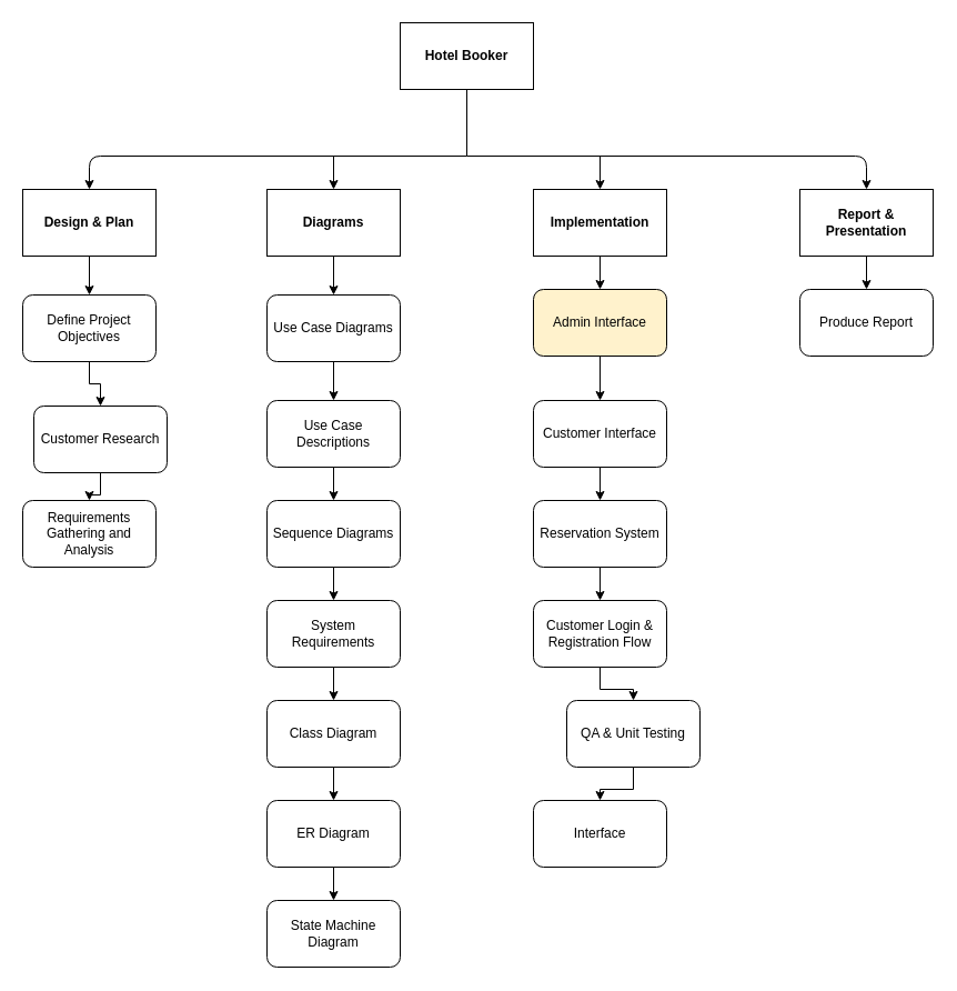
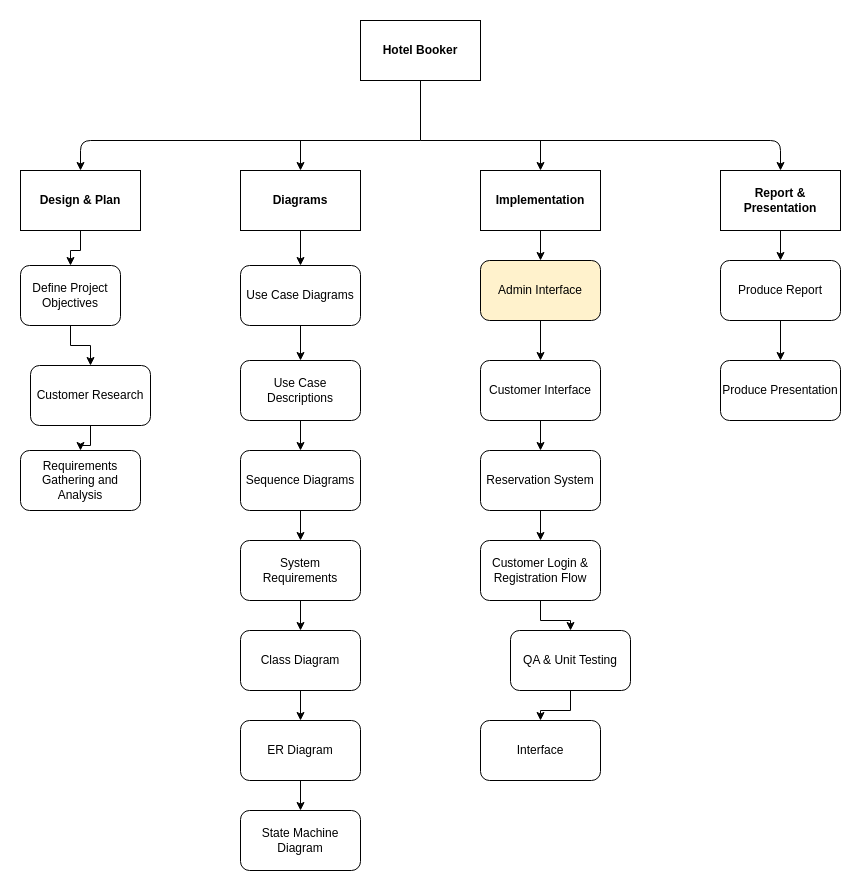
  <mxCell id="0" />
  <mxCell id="1" parent="0" />
  <mxCell id="2" value="&lt;b&gt;Hotel Booker&lt;/b&gt;" style="rounded=0;whiteSpace=wrap;html=1;" vertex="1" parent="1"><mxGeometry x="360" y="20" width="120" height="60" as="geometry" /></mxCell>
  <mxCell id="3" style="edgeStyle=orthogonalEdgeStyle;rounded=0;orthogonalLoop=1;jettySize=auto;html=1;entryX=0.5;entryY=0;entryDx=0;entryDy=0;" edge="1" parent="1" source="4" target="17"><mxGeometry relative="1" as="geometry" /></mxCell>
  <mxCell id="4" value="Design &amp;amp; Plan" style="rounded=0;whiteSpace=wrap;html=1;fontStyle=1" vertex="1" parent="1"><mxGeometry x="20" y="170" width="120" height="60" as="geometry" /></mxCell>
  <mxCell id="5" style="edgeStyle=orthogonalEdgeStyle;rounded=0;orthogonalLoop=1;jettySize=auto;html=1;entryX=0.5;entryY=0;entryDx=0;entryDy=0;" edge="1" parent="1" source="6" target="22"><mxGeometry relative="1" as="geometry" /></mxCell>
  <mxCell id="6" value="Diagrams" style="rounded=0;whiteSpace=wrap;html=1;fontStyle=1" vertex="1" parent="1"><mxGeometry x="240" y="170" width="120" height="60" as="geometry" /></mxCell>
  <mxCell id="7" style="edgeStyle=orthogonalEdgeStyle;rounded=0;orthogonalLoop=1;jettySize=auto;html=1;entryX=0.5;entryY=0;entryDx=0;entryDy=0;" edge="1" parent="1" source="8" target="35"><mxGeometry relative="1" as="geometry" /></mxCell>
  <mxCell id="8" value="Implementation" style="rounded=0;whiteSpace=wrap;html=1;fontStyle=1" vertex="1" parent="1"><mxGeometry x="480" y="170" width="120" height="60" as="geometry" /></mxCell>
  <mxCell id="9" style="edgeStyle=orthogonalEdgeStyle;rounded=0;orthogonalLoop=1;jettySize=auto;html=1;entryX=0.5;entryY=0;entryDx=0;entryDy=0;" edge="1" parent="1" source="10" target="46"><mxGeometry relative="1" as="geometry" /></mxCell>
  <mxCell id="10" value="Report &amp;amp; Presentation" style="rounded=0;whiteSpace=wrap;html=1;fontStyle=1" vertex="1" parent="1"><mxGeometry x="720" y="170" width="120" height="60" as="geometry" /></mxCell>
  <mxCell id="11" value="" style="endArrow=none;html=1;entryX=0.5;entryY=1;entryDx=0;entryDy=0;" edge="1" parent="1" target="2"><mxGeometry width="50" height="50" relative="1" as="geometry"><mxPoint x="420" y="140" as="sourcePoint" /><mxPoint x="430" y="350" as="targetPoint" /></mxGeometry></mxCell>
  <mxCell id="12" value="" style="endArrow=classic;html=1;entryX=0.5;entryY=0;entryDx=0;entryDy=0;" edge="1" parent="1" target="4"><mxGeometry width="50" height="50" relative="1" as="geometry"><mxPoint x="420" y="140" as="sourcePoint" /><mxPoint x="430" y="350" as="targetPoint" /><Array as="points"><mxPoint x="80" y="140" /></Array></mxGeometry></mxCell>
  <mxCell id="13" value="" style="endArrow=classic;html=1;entryX=0.5;entryY=0;entryDx=0;entryDy=0;" edge="1" parent="1" target="6"><mxGeometry width="50" height="50" relative="1" as="geometry"><mxPoint x="300" y="140" as="sourcePoint" /><mxPoint x="430" y="350" as="targetPoint" /></mxGeometry></mxCell>
  <mxCell id="14" value="" style="endArrow=classic;html=1;entryX=0.5;entryY=0;entryDx=0;entryDy=0;" edge="1" parent="1" target="10"><mxGeometry width="50" height="50" relative="1" as="geometry"><mxPoint x="420" y="140" as="sourcePoint" /><mxPoint x="430" y="350" as="targetPoint" /><Array as="points"><mxPoint x="780" y="140" /></Array></mxGeometry></mxCell>
  <mxCell id="15" value="" style="endArrow=classic;html=1;entryX=0.5;entryY=0;entryDx=0;entryDy=0;" edge="1" parent="1" target="8"><mxGeometry width="50" height="50" relative="1" as="geometry"><mxPoint x="540" y="140" as="sourcePoint" /><mxPoint x="310" y="180" as="targetPoint" /></mxGeometry></mxCell>
  <mxCell id="16" style="edgeStyle=orthogonalEdgeStyle;rounded=0;orthogonalLoop=1;jettySize=auto;html=1;entryX=0.5;entryY=0;entryDx=0;entryDy=0;" edge="1" parent="1" source="17" target="19"><mxGeometry relative="1" as="geometry" /></mxCell>
- <mxCell id="17" value="Define Project Objectives" style="rounded=1;whiteSpace=wrap;html=1;" vertex="1" parent="1"><mxGeometry x="20" y="265" width="120" height="60" as="geometry" /></mxCell>
+ <mxCell id="17" value="Define Project Objectives" style="rounded=1;whiteSpace=wrap;html=1;" vertex="1" parent="1"><mxGeometry x="20" y="265" width="100" height="60" as="geometry" /></mxCell>
  <mxCell id="18" style="edgeStyle=orthogonalEdgeStyle;rounded=0;orthogonalLoop=1;jettySize=auto;html=1;entryX=0.5;entryY=0;entryDx=0;entryDy=0;" edge="1" parent="1" source="19" target="20"><mxGeometry relative="1" as="geometry" /></mxCell>
  <mxCell id="19" value="Customer Research" style="rounded=1;whiteSpace=wrap;html=1;" vertex="1" parent="1"><mxGeometry x="30" y="365" width="120" height="60" as="geometry" /></mxCell>
  <mxCell id="20" value="Requirements Gathering and Analysis" style="rounded=1;whiteSpace=wrap;html=1;" vertex="1" parent="1"><mxGeometry x="20" y="450" width="120" height="60" as="geometry" /></mxCell>
  <mxCell id="21" style="edgeStyle=orthogonalEdgeStyle;rounded=0;orthogonalLoop=1;jettySize=auto;html=1;entryX=0.5;entryY=0;entryDx=0;entryDy=0;" edge="1" parent="1" source="22" target="24"><mxGeometry relative="1" as="geometry" /></mxCell>
  <mxCell id="22" value="Use Case Diagrams" style="rounded=1;whiteSpace=wrap;html=1;" vertex="1" parent="1"><mxGeometry x="240" y="265" width="120" height="60" as="geometry" /></mxCell>
  <mxCell id="23" style="edgeStyle=orthogonalEdgeStyle;rounded=0;orthogonalLoop=1;jettySize=auto;html=1;entryX=0.5;entryY=0;entryDx=0;entryDy=0;" edge="1" parent="1" source="24" target="26"><mxGeometry relative="1" as="geometry" /></mxCell>
  <mxCell id="24" value="Use Case Descriptions" style="rounded=1;whiteSpace=wrap;html=1;" vertex="1" parent="1"><mxGeometry x="240" y="360" width="120" height="60" as="geometry" /></mxCell>
  <mxCell id="25" style="edgeStyle=orthogonalEdgeStyle;rounded=0;orthogonalLoop=1;jettySize=auto;html=1;" edge="1" parent="1" source="26" target="28"><mxGeometry relative="1" as="geometry" /></mxCell>
  <mxCell id="26" value="Sequence Diagrams" style="rounded=1;whiteSpace=wrap;html=1;" vertex="1" parent="1"><mxGeometry x="240" y="450" width="120" height="60" as="geometry" /></mxCell>
  <mxCell id="27" style="edgeStyle=orthogonalEdgeStyle;rounded=0;orthogonalLoop=1;jettySize=auto;html=1;" edge="1" parent="1" source="28" target="30"><mxGeometry relative="1" as="geometry" /></mxCell>
  <mxCell id="28" value="System Requirements" style="rounded=1;whiteSpace=wrap;html=1;" vertex="1" parent="1"><mxGeometry x="240" y="540" width="120" height="60" as="geometry" /></mxCell>
  <mxCell id="29" style="edgeStyle=orthogonalEdgeStyle;rounded=0;orthogonalLoop=1;jettySize=auto;html=1;entryX=0.5;entryY=0;entryDx=0;entryDy=0;" edge="1" parent="1" source="30" target="32"><mxGeometry relative="1" as="geometry" /></mxCell>
  <mxCell id="30" value="Class Diagram" style="rounded=1;whiteSpace=wrap;html=1;" vertex="1" parent="1"><mxGeometry x="240" y="630" width="120" height="60" as="geometry" /></mxCell>
  <mxCell id="31" style="edgeStyle=orthogonalEdgeStyle;rounded=0;orthogonalLoop=1;jettySize=auto;html=1;entryX=0.5;entryY=0;entryDx=0;entryDy=0;" edge="1" parent="1" source="32" target="33"><mxGeometry relative="1" as="geometry" /></mxCell>
  <mxCell id="32" value="ER Diagram" style="rounded=1;whiteSpace=wrap;html=1;" vertex="1" parent="1"><mxGeometry x="240" y="720" width="120" height="60" as="geometry" /></mxCell>
  <mxCell id="33" value="State Machine Diagram" style="rounded=1;whiteSpace=wrap;html=1;" vertex="1" parent="1"><mxGeometry x="240" y="810" width="120" height="60" as="geometry" /></mxCell>
  <mxCell id="34" style="edgeStyle=orthogonalEdgeStyle;rounded=0;orthogonalLoop=1;jettySize=auto;html=1;" edge="1" parent="1" source="35" target="37"><mxGeometry relative="1" as="geometry" /></mxCell>
  <mxCell id="35" value="Admin Interface" style="rounded=1;whiteSpace=wrap;html=1;fillColor=#fff2cc;" vertex="1" parent="1"><mxGeometry x="480" y="260" width="120" height="60" as="geometry" /></mxCell>
  <mxCell id="36" style="edgeStyle=orthogonalEdgeStyle;rounded=0;orthogonalLoop=1;jettySize=auto;html=1;entryX=0.5;entryY=0;entryDx=0;entryDy=0;" edge="1" parent="1" source="37" target="39"><mxGeometry relative="1" as="geometry" /></mxCell>
  <mxCell id="37" value="Customer Interface" style="rounded=1;whiteSpace=wrap;html=1;" vertex="1" parent="1"><mxGeometry x="480" y="360" width="120" height="60" as="geometry" /></mxCell>
  <mxCell id="38" style="edgeStyle=orthogonalEdgeStyle;rounded=0;orthogonalLoop=1;jettySize=auto;html=1;entryX=0.5;entryY=0;entryDx=0;entryDy=0;" edge="1" parent="1" source="39" target="41"><mxGeometry relative="1" as="geometry" /></mxCell>
  <mxCell id="39" value="Reservation System" style="rounded=1;whiteSpace=wrap;html=1;" vertex="1" parent="1"><mxGeometry x="480" y="450" width="120" height="60" as="geometry" /></mxCell>
  <mxCell id="40" style="edgeStyle=orthogonalEdgeStyle;rounded=0;orthogonalLoop=1;jettySize=auto;html=1;entryX=0.5;entryY=0;entryDx=0;entryDy=0;" edge="1" parent="1" source="41" target="43"><mxGeometry relative="1" as="geometry" /></mxCell>
  <mxCell id="41" value="Customer Login &amp;amp; Registration Flow" style="rounded=1;whiteSpace=wrap;html=1;" vertex="1" parent="1"><mxGeometry x="480" y="540" width="120" height="60" as="geometry" /></mxCell>
  <mxCell id="42" style="edgeStyle=orthogonalEdgeStyle;rounded=0;orthogonalLoop=1;jettySize=auto;html=1;entryX=0.5;entryY=0;entryDx=0;entryDy=0;" edge="1" parent="1" source="43" target="44"><mxGeometry relative="1" as="geometry" /></mxCell>
  <mxCell id="43" value="QA &amp;amp; Unit Testing" style="rounded=1;whiteSpace=wrap;html=1;" vertex="1" parent="1"><mxGeometry x="510" y="630" width="120" height="60" as="geometry" /></mxCell>
  <mxCell id="44" value="Interface" style="rounded=1;whiteSpace=wrap;html=1;" vertex="1" parent="1"><mxGeometry x="480" y="720" width="120" height="60" as="geometry" /></mxCell>
+ <mxCell id="45" style="edgeStyle=orthogonalEdgeStyle;rounded=0;orthogonalLoop=1;jettySize=auto;html=1;entryX=0.5;entryY=0;entryDx=0;entryDy=0;" edge="1" parent="1" source="46" target="47"><mxGeometry relative="1" as="geometry" /></mxCell>
  <mxCell id="46" value="Produce Report" style="rounded=1;whiteSpace=wrap;html=1;" vertex="1" parent="1"><mxGeometry x="720" y="260" width="120" height="60" as="geometry" /></mxCell>
+ <mxCell id="47" value="Produce Presentation" style="rounded=1;whiteSpace=wrap;html=1;" vertex="1" parent="1"><mxGeometry x="720" y="360" width="120" height="60" as="geometry" /></mxCell>
